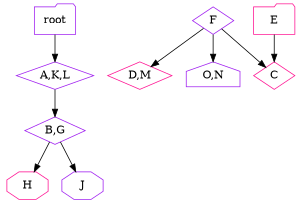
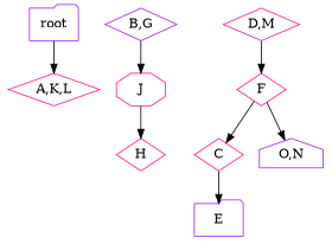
  strict digraph {
    node [color=purple shape=diamond]
    n1 [label=root shape=folder]
-   n2 [label="A,K,L"]
+   n2 [color=deeppink label="A,K,L"]
    n3 [label="B,G"]
    n4 [color=deeppink label="D,M"]
-   n5 [label=F]
-   n6 [color=deeppink label=H shape=octagon]
-   n7 [label=J shape=octagon]
+   n5 [color=deeppink label=F]
+   n6 [color=deeppink label=H]
+   n7 [color=deeppink label=J shape=octagon]
    n8 [color=deeppink label=C]
    n9 [label="O,N" shape=house]
-   n10 [color=deeppink label=E shape=folder]
+   n10 [label=E shape=folder]
    n1 -> n2
-   n2 -> n3
-   n3 -> n6
+   n7 -> n6
    n3 -> n7
-   n5 -> n4
+   n4 -> n5
    n5 -> n8
    n5 -> n9
-   n10 -> n8
+   n8 -> n10
  }
